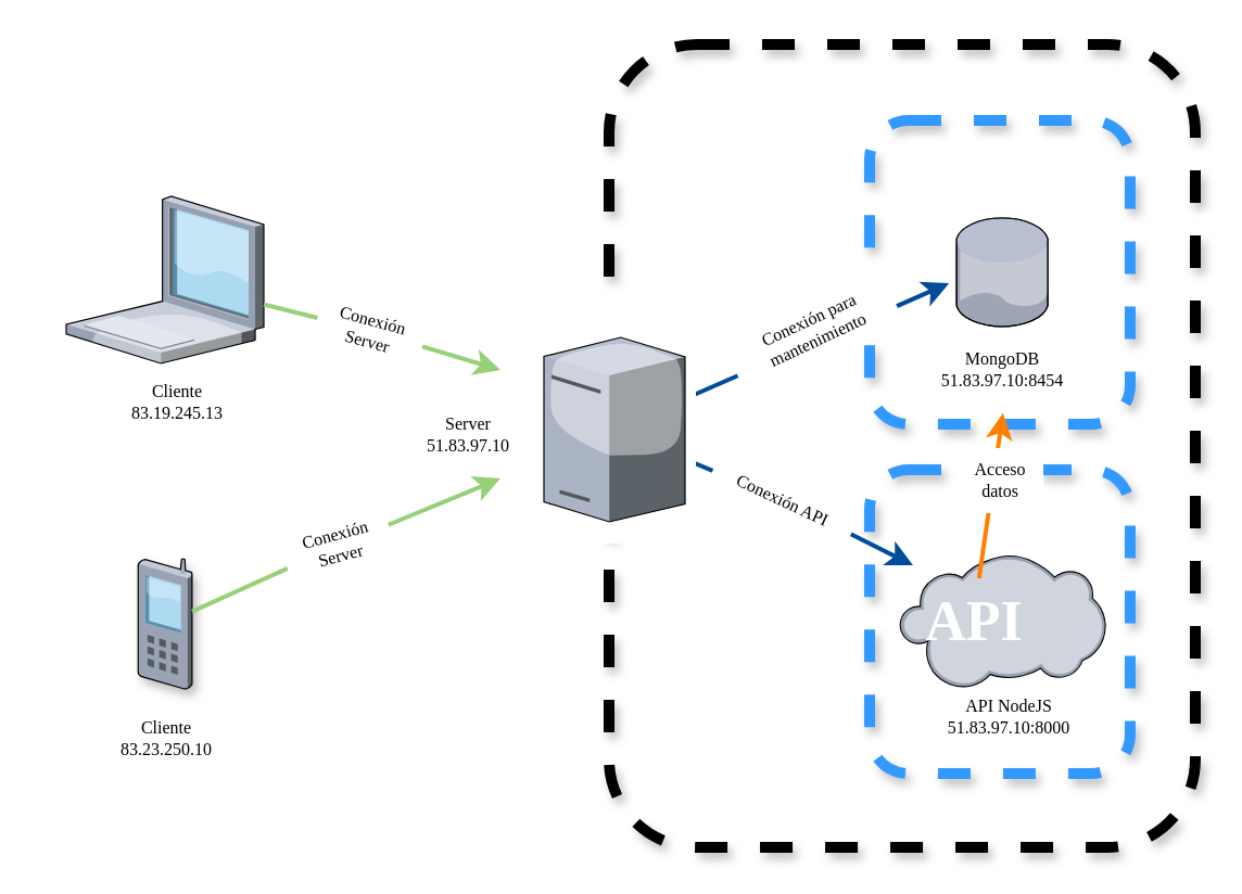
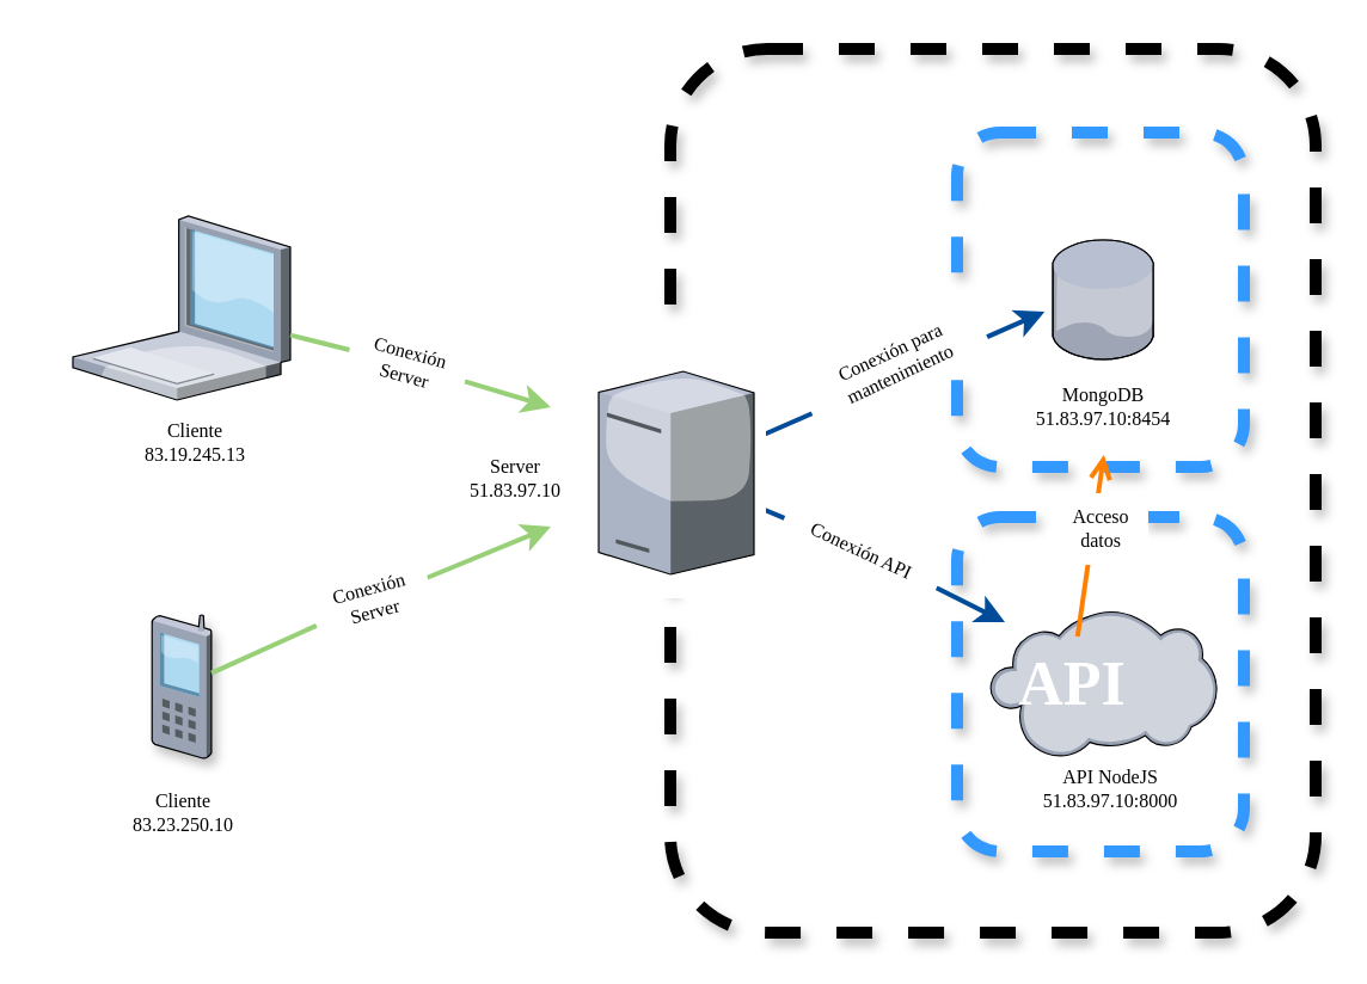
  <mxCell id="0" />
  <mxCell id="1" parent="0" />
  <mxCell id="2" style="edgeStyle=none;orthogonalLoop=1;jettySize=auto;html=1;rounded=1;shadow=0;sketch=0;strokeWidth=2;strokeColor=#97D077;startArrow=none;" edge="1" parent="1" source="29"><mxGeometry relative="1" as="geometry"><mxPoint x="230" y="170" as="targetPoint" /></mxGeometry></mxCell>
  <mxCell id="3" style="edgeStyle=none;orthogonalLoop=1;jettySize=auto;html=1;rounded=1;shadow=0;sketch=0;strokeWidth=2;strokeColor=#97D077;startArrow=none;" edge="1" parent="1" source="31"><mxGeometry relative="1" as="geometry"><mxPoint x="230" y="220" as="targetPoint" /><mxPoint x="121" y="261.272" as="sourcePoint" /></mxGeometry></mxCell>
  <mxCell id="4" value="" style="rounded=1;whiteSpace=wrap;html=1;dashed=1;sketch=0;strokeColor=#000000;strokeWidth=5;fillColor=none;glass=0;shadow=1;" vertex="1" parent="1"><mxGeometry x="280" y="20" width="270" height="370" as="geometry" /></mxCell>
  <mxCell id="5" value="" style="verticalLabelPosition=bottom;sketch=0;aspect=fixed;html=1;verticalAlign=top;strokeColor=none;align=center;outlineConnect=0;shape=mxgraph.citrix.database;" vertex="1" parent="1"><mxGeometry x="440" y="100" width="42.5" height="50" as="geometry" /></mxCell>
  <mxCell id="6" value="" style="verticalLabelPosition=bottom;sketch=0;aspect=fixed;html=1;verticalAlign=top;strokeColor=none;align=center;outlineConnect=0;shape=mxgraph.citrix.cloud;" vertex="1" parent="1"><mxGeometry x="413.75" y="255" width="95" height="62" as="geometry" /></mxCell>
  <mxCell id="7" value="" style="rounded=1;whiteSpace=wrap;html=1;sketch=0;fillColor=none;dashed=1;strokeColor=#3399FF;strokeWidth=5;shadow=1;" vertex="1" parent="1"><mxGeometry x="400" y="55" width="120" height="140" as="geometry" /></mxCell>
  <mxCell id="8" value="" style="rounded=1;whiteSpace=wrap;html=1;sketch=0;fillColor=none;dashed=1;strokeColor=#3399FF;strokeWidth=5;shadow=1;" vertex="1" parent="1"><mxGeometry x="400" y="216" width="120" height="140" as="geometry" /></mxCell>
  <mxCell id="9" style="edgeStyle=none;orthogonalLoop=1;jettySize=auto;html=1;entryX=0.305;entryY=0.536;entryDx=0;entryDy=0;entryPerimeter=0;rounded=1;shadow=0;sketch=0;strokeWidth=2;fillColor=#dae8fc;strokeColor=#004C99;" edge="1" parent="1" source="24" target="7"><mxGeometry relative="1" as="geometry" /></mxCell>
  <mxCell id="10" style="edgeStyle=none;orthogonalLoop=1;jettySize=auto;html=1;rounded=1;shadow=0;sketch=0;strokeWidth=2;startArrow=none;fillColor=#dae8fc;strokeColor=#004C99;" edge="1" parent="1" source="21"><mxGeometry relative="1" as="geometry"><mxPoint x="315" y="223.801" as="sourcePoint" /><mxPoint x="420" y="260" as="targetPoint" /></mxGeometry></mxCell>
  <mxCell id="11" value="API" style="text;html=1;resizable=0;autosize=1;align=center;verticalAlign=middle;points=[];fillColor=none;strokeColor=none;rounded=0;shadow=1;glass=0;dashed=1;sketch=0;fontSize=26;fontColor=#FFFFFF;fontStyle=1;fontFamily=Lucida Console;" vertex="1" parent="1"><mxGeometry x="417.5" y="266" width="60" height="40" as="geometry" /></mxCell>
  <mxCell id="12" value="Cliente&lt;br&gt;83.19.245.13" style="text;html=1;resizable=0;autosize=1;align=center;verticalAlign=middle;points=[];fillColor=none;strokeColor=none;rounded=0;shadow=1;glass=0;dashed=1;sketch=0;fontFamily=Lucida Console;fontSize=8;fontColor=#000000;rotation=0;" vertex="1" parent="1"><mxGeometry x="46" y="170" width="70" height="30" as="geometry" /></mxCell>
  <mxCell id="13" value="Cliente&lt;br&gt;83.23.250.10" style="text;html=1;resizable=0;autosize=1;align=center;verticalAlign=middle;points=[];fillColor=none;strokeColor=none;rounded=0;shadow=1;glass=0;dashed=1;sketch=0;fontFamily=Lucida Console;fontSize=8;fontColor=#000000;rotation=0;" vertex="1" parent="1"><mxGeometry x="40.5" y="325" width="70" height="30" as="geometry" /></mxCell>
  <mxCell id="14" style="edgeStyle=none;rounded=1;sketch=0;orthogonalLoop=1;jettySize=auto;html=1;shadow=0;fontFamily=Lucida Console;fontSize=8;fontColor=none;strokeColor=#FF8000;strokeWidth=2;" edge="1" parent="1" source="15" target="24"><mxGeometry relative="1" as="geometry" /></mxCell>
  <mxCell id="15" value="Server&lt;br&gt;51.83.97.10" style="text;html=1;resizable=0;autosize=1;align=center;verticalAlign=middle;points=[];fillColor=none;strokeColor=none;rounded=0;shadow=1;glass=0;dashed=1;sketch=0;fontFamily=Lucida Console;fontSize=8;fontColor=#000000;rotation=0;" vertex="1" parent="1"><mxGeometry x="180" y="185" width="70" height="30" as="geometry" /></mxCell>
  <mxCell id="16" value="MongoDB&lt;br&gt;51.83.97.10:8454" style="text;html=1;resizable=0;autosize=1;align=center;verticalAlign=middle;points=[];fillColor=none;strokeColor=none;rounded=0;shadow=1;glass=0;dashed=1;sketch=0;fontFamily=Lucida Console;fontSize=8;fontColor=#000000;rotation=0;" vertex="1" parent="1"><mxGeometry x="416.25" y="155" width="90" height="30" as="geometry" /></mxCell>
  <mxCell id="17" value="API NodeJS&lt;br&gt;51.83.97.10:8000" style="text;html=1;resizable=0;autosize=1;align=center;verticalAlign=middle;points=[];fillColor=none;strokeColor=none;rounded=0;shadow=1;glass=0;dashed=1;sketch=0;fontFamily=Lucida Console;fontSize=8;fontColor=#000000;rotation=0;" vertex="1" parent="1"><mxGeometry x="418.75" y="315" width="90" height="30" as="geometry" /></mxCell>
  <mxCell id="18" value="Conexión para&lt;br&gt;mantenimiento" style="text;html=1;resizable=0;autosize=1;align=center;verticalAlign=middle;points=[];fillColor=default;strokeColor=none;rounded=0;shadow=0;glass=0;dashed=1;sketch=0;fontFamily=Lucida Console;fontSize=8;fontColor=#000000;rotation=-25;labelBackgroundColor=default;fontStyle=0" vertex="1" parent="1"><mxGeometry x="333.75" y="137" width="80" height="30" as="geometry" /></mxCell>
- <mxCell id="19" style="edgeStyle=none;rounded=1;sketch=0;orthogonalLoop=1;jettySize=auto;html=1;entryX=0.502;entryY=1.161;entryDx=0;entryDy=0;entryPerimeter=0;shadow=0;fontFamily=Lucida Console;fontSize=8;fontColor=#000000;strokeWidth=2;strokeColor=#FF8000;" edge="1" parent="1" source="11" target="16"><mxGeometry relative="1" as="geometry" /></mxCell>
+ <mxCell id="19" style="edgeStyle=none;rounded=1;sketch=0;orthogonalLoop=1;jettySize=auto;html=1;entryX=0.502;entryY=1.161;entryDx=0;entryDy=0;entryPerimeter=0;shadow=0;fontFamily=Lucida Console;fontSize=8;fontColor=#000000;strokeWidth=2;strokeColor=#FF8000;endArrow=open;" edge="1" parent="1" source="11" target="16"><mxGeometry relative="1" as="geometry" /></mxCell>
  <mxCell id="20" value="Acceso&lt;br&gt;datos" style="text;html=1;resizable=0;autosize=1;align=center;verticalAlign=middle;points=[];fillColor=default;strokeColor=none;rounded=0;shadow=0;glass=0;dashed=1;sketch=0;fontFamily=Lucida Console;fontSize=8;fontColor=#000000;rotation=0;labelBackgroundColor=default;fontStyle=0" vertex="1" parent="1"><mxGeometry x="440" y="206" width="40" height="30" as="geometry" /></mxCell>
  <mxCell id="21" value="Conexión API" style="text;html=1;resizable=0;autosize=1;align=center;verticalAlign=middle;points=[];fillColor=default;strokeColor=none;rounded=0;shadow=0;glass=0;dashed=1;sketch=0;fontFamily=Lucida Console;fontSize=8;fontColor=#000000;rotation=25;labelBackgroundColor=default;fontStyle=0" vertex="1" parent="1"><mxGeometry x="325" y="220" width="70" height="20" as="geometry" /></mxCell>
  <mxCell id="22" value="" style="edgeStyle=none;orthogonalLoop=1;jettySize=auto;html=1;rounded=1;shadow=0;sketch=0;strokeWidth=2;endArrow=none;fillColor=#dae8fc;strokeColor=#004C99;" edge="1" parent="1" source="24" target="21"><mxGeometry relative="1" as="geometry"><mxPoint x="315" y="212.273" as="sourcePoint" /><mxPoint x="420" y="260" as="targetPoint" /></mxGeometry></mxCell>
  <mxCell id="23" value="" style="rounded=0;whiteSpace=wrap;html=1;shadow=0;glass=0;labelBackgroundColor=default;sketch=0;fontFamily=Lucida Console;fontSize=8;fontColor=none;strokeColor=none;strokeWidth=5;fillColor=default;noLabel=1;" vertex="1" parent="1"><mxGeometry x="250" y="140" width="70" height="110" as="geometry" /></mxCell>
  <mxCell id="24" value="" style="verticalLabelPosition=bottom;sketch=0;aspect=fixed;html=1;verticalAlign=top;strokeColor=none;align=center;outlineConnect=0;shape=mxgraph.citrix.license_server;labelBackgroundColor=default;" vertex="1" parent="1"><mxGeometry x="250" y="155" width="65" height="85" as="geometry" /></mxCell>
  <mxCell id="25" value="" style="rounded=0;whiteSpace=wrap;html=1;shadow=0;glass=0;labelBackgroundColor=default;sketch=0;fontFamily=Lucida Console;fontSize=8;fontColor=none;strokeColor=none;strokeWidth=5;fillColor=default;noLabel=1;" vertex="1" parent="1"><mxGeometry x="50" y="240" width="50" height="90" as="geometry" /></mxCell>
  <mxCell id="26" value="" style="verticalLabelPosition=bottom;sketch=0;aspect=fixed;html=1;verticalAlign=top;strokeColor=none;align=center;outlineConnect=0;shape=mxgraph.citrix.cell_phone;shadow=1;glass=0;fontFamily=Lucida Console;fontSize=8;fontColor=#000000;fillColor=none;" vertex="1" parent="1"><mxGeometry x="63" y="257" width="25" height="60" as="geometry" /></mxCell>
  <mxCell id="27" value="" style="rounded=0;whiteSpace=wrap;html=1;shadow=0;glass=0;labelBackgroundColor=default;sketch=0;fontFamily=Lucida Console;fontSize=8;fontColor=none;strokeColor=none;strokeWidth=5;fillColor=default;noLabel=1;" vertex="1" parent="1"><mxGeometry x="20" y="80" width="110" height="90" as="geometry" /></mxCell>
  <mxCell id="28" value="" style="verticalLabelPosition=bottom;sketch=0;aspect=fixed;html=1;verticalAlign=top;strokeColor=none;align=center;outlineConnect=0;shape=mxgraph.citrix.laptop_1;" vertex="1" parent="1"><mxGeometry x="30" y="90" width="91" height="77" as="geometry" /></mxCell>
  <mxCell id="29" value="Conexión&lt;br&gt;Server" style="text;html=1;resizable=0;autosize=1;align=center;verticalAlign=middle;points=[];fillColor=default;strokeColor=none;rounded=0;shadow=0;glass=0;dashed=1;sketch=0;fontFamily=Lucida Console;fontSize=8;fontColor=#000000;rotation=15;labelBackgroundColor=default;fontStyle=0" vertex="1" parent="1"><mxGeometry x="145" y="137" width="50" height="30" as="geometry" /></mxCell>
  <mxCell id="30" value="" style="edgeStyle=none;orthogonalLoop=1;jettySize=auto;html=1;rounded=1;shadow=0;sketch=0;strokeWidth=2;strokeColor=#97D077;endArrow=none;" edge="1" parent="1" source="28" target="29"><mxGeometry relative="1" as="geometry"><mxPoint x="230" y="170" as="targetPoint" /><mxPoint x="121" y="140.722" as="sourcePoint" /></mxGeometry></mxCell>
  <mxCell id="31" value="Conexión&lt;br&gt;Server" style="text;html=1;resizable=0;autosize=1;align=center;verticalAlign=middle;points=[];fillColor=default;strokeColor=none;rounded=0;shadow=0;glass=0;dashed=1;sketch=0;fontFamily=Lucida Console;fontSize=8;fontColor=#000000;rotation=-15;labelBackgroundColor=default;fontStyle=0" vertex="1" parent="1"><mxGeometry x="130" y="236" width="50" height="30" as="geometry" /></mxCell>
  <mxCell id="32" value="" style="edgeStyle=none;orthogonalLoop=1;jettySize=auto;html=1;rounded=1;shadow=0;sketch=0;strokeWidth=2;strokeColor=#97D077;endArrow=none;" edge="1" parent="1" source="26" target="31"><mxGeometry relative="1" as="geometry"><mxPoint x="230" y="220" as="targetPoint" /><mxPoint x="88" y="281.579" as="sourcePoint" /></mxGeometry></mxCell>
